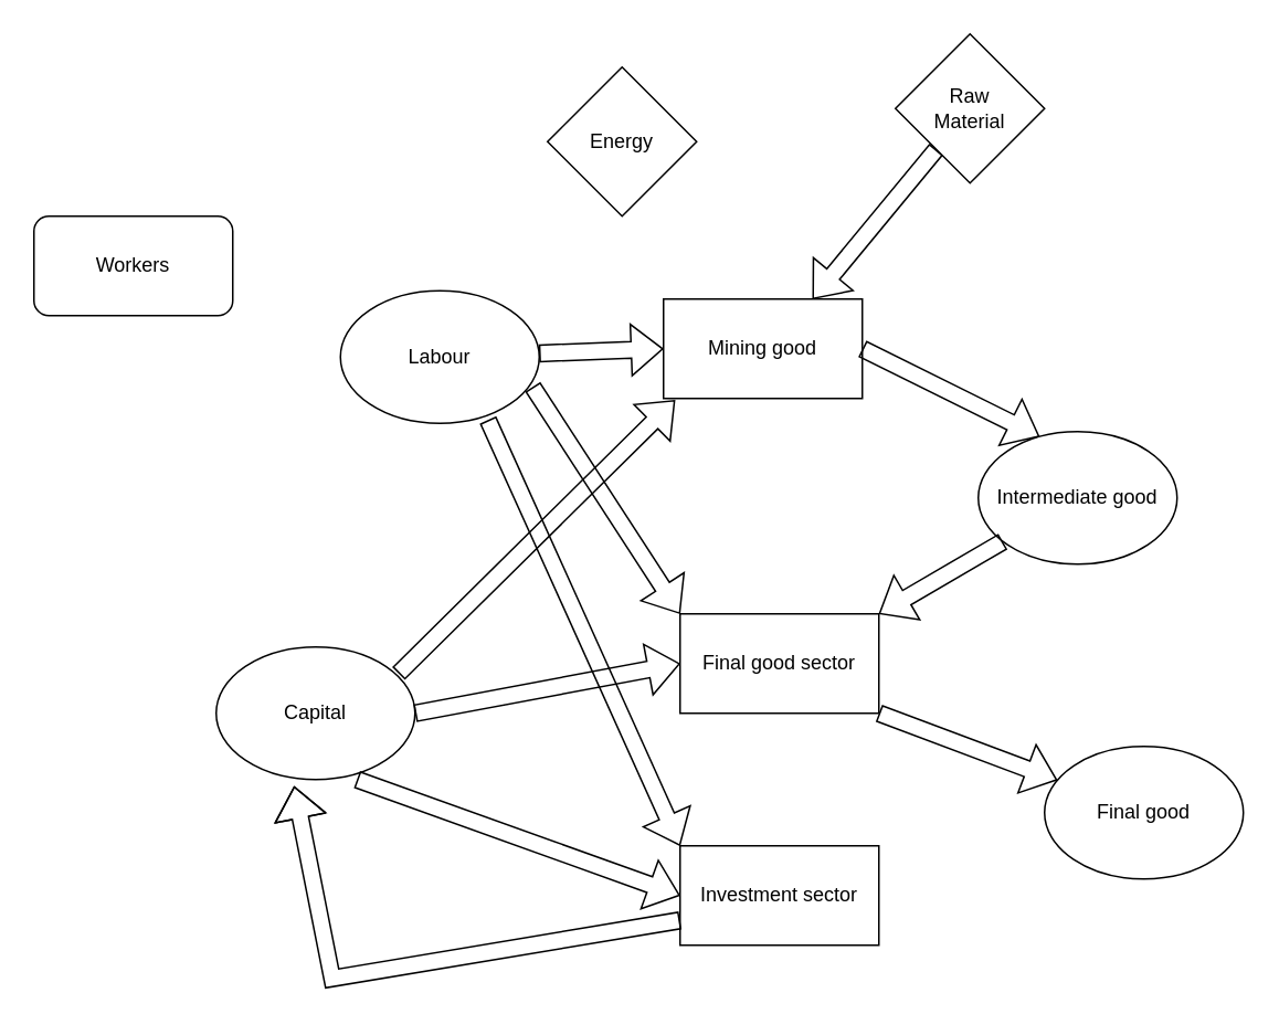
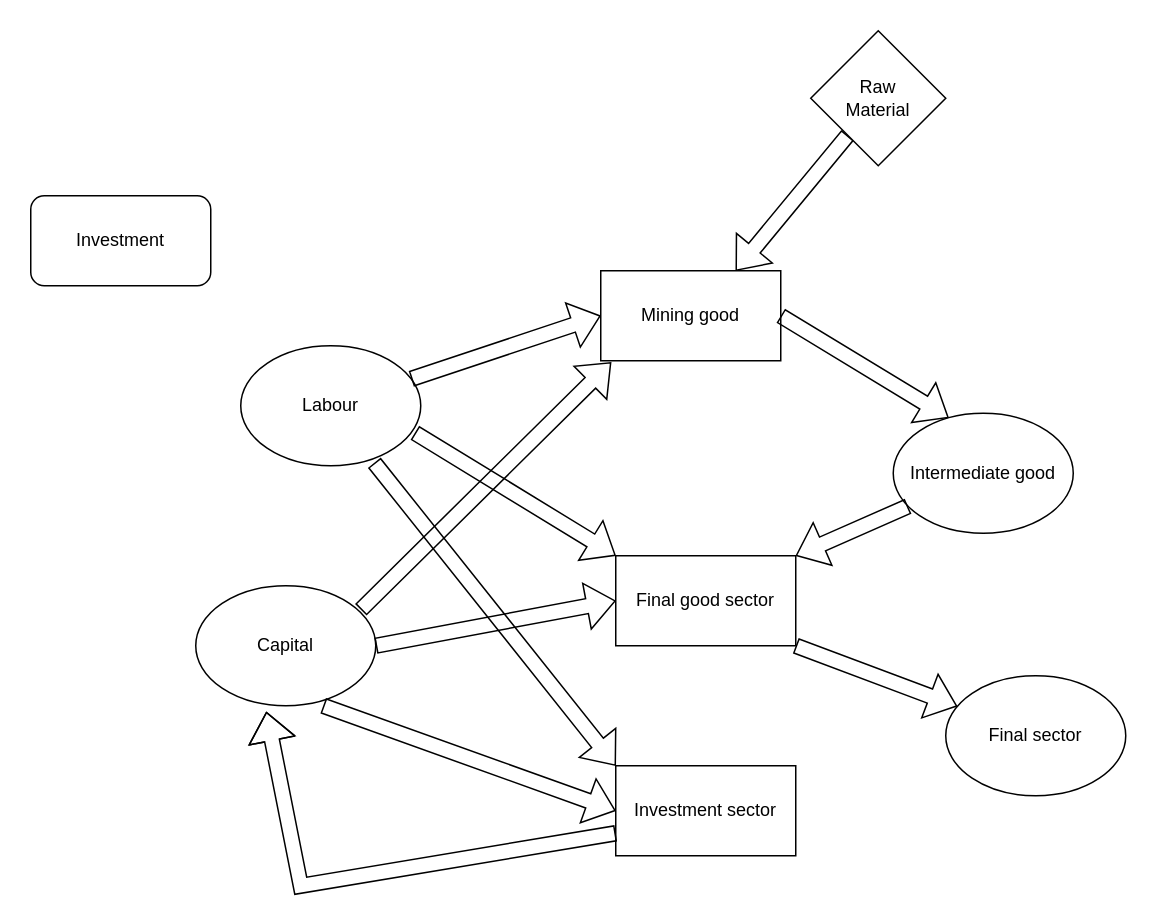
  <mxCell id="0" />
  <mxCell id="1" parent="0" />
- <mxCell id="2" value="Workers" style="rounded=1;whiteSpace=wrap;html=1;" vertex="1" parent="1"><mxGeometry x="20" y="130" width="120" height="60" as="geometry" /></mxCell>
- <mxCell id="3" value="Labour" style="ellipse;whiteSpace=wrap;html=1;" vertex="1" parent="1"><mxGeometry x="205" y="175" width="120" height="80" as="geometry" /></mxCell>
+ <mxCell id="2" value="Investment" style="rounded=1;whiteSpace=wrap;html=1;" vertex="1" parent="1"><mxGeometry x="20" y="130" width="120" height="60" as="geometry" /></mxCell>
+ <mxCell id="3" value="Labour" style="ellipse;whiteSpace=wrap;html=1;" vertex="1" parent="1"><mxGeometry x="160" y="230" width="120" height="80" as="geometry" /></mxCell>
  <mxCell id="4" value="&lt;div&gt;Capital&lt;/div&gt;" style="ellipse;whiteSpace=wrap;html=1;" vertex="1" parent="1"><mxGeometry x="130" y="390" width="120" height="80" as="geometry" /></mxCell>
- <mxCell id="5" value="Intermediate good" style="ellipse;whiteSpace=wrap;html=1;" vertex="1" parent="1"><mxGeometry x="590" y="260" width="120" height="80" as="geometry" /></mxCell>
- <mxCell id="6" value="&lt;div&gt;Final good&lt;/div&gt;" style="ellipse;whiteSpace=wrap;html=1;" vertex="1" parent="1"><mxGeometry x="630" y="450" width="120" height="80" as="geometry" /></mxCell>
+ <mxCell id="5" value="Intermediate good" style="ellipse;whiteSpace=wrap;html=1;" vertex="1" parent="1"><mxGeometry x="595" y="275" width="120" height="80" as="geometry" /></mxCell>
+ <mxCell id="6" value="&lt;div&gt;Final sector&lt;/div&gt;" style="ellipse;whiteSpace=wrap;html=1;" vertex="1" parent="1"><mxGeometry x="630" y="450" width="120" height="80" as="geometry" /></mxCell>
  <mxCell id="7" value="Mining good" style="rounded=0;whiteSpace=wrap;html=1;" vertex="1" parent="1"><mxGeometry x="400" y="180" width="120" height="60" as="geometry" /></mxCell>
  <mxCell id="8" value="" style="shape=flexArrow;endArrow=classic;html=1;rounded=0;entryX=0.75;entryY=0;entryDx=0;entryDy=0;" edge="1" parent="1" source="22" target="7"><mxGeometry width="50" height="50" relative="1" as="geometry"><mxPoint x="563.96" y="121.04" as="sourcePoint" /><mxPoint x="480" y="340" as="targetPoint" /></mxGeometry></mxCell>
  <mxCell id="9" value="" style="shape=flexArrow;endArrow=classic;html=1;rounded=0;entryX=0;entryY=0.5;entryDx=0;entryDy=0;" edge="1" parent="1" source="3" target="7"><mxGeometry width="50" height="50" relative="1" as="geometry"><mxPoint x="330" y="190" as="sourcePoint" /><mxPoint x="380" y="140" as="targetPoint" /></mxGeometry></mxCell>
  <mxCell id="10" value="" style="shape=flexArrow;endArrow=classic;html=1;rounded=0;exitX=0.917;exitY=0.2;exitDx=0;exitDy=0;exitPerimeter=0;entryX=0.058;entryY=1.017;entryDx=0;entryDy=0;entryPerimeter=0;" edge="1" parent="1" source="4" target="7"><mxGeometry width="50" height="50" relative="1" as="geometry"><mxPoint x="430" y="390" as="sourcePoint" /><mxPoint x="480" y="340" as="targetPoint" /></mxGeometry></mxCell>
  <mxCell id="11" value="Investment sector" style="rounded=0;whiteSpace=wrap;html=1;" vertex="1" parent="1"><mxGeometry x="410" y="510" width="120" height="60" as="geometry" /></mxCell>
  <mxCell id="12" value="Final good sector" style="rounded=0;whiteSpace=wrap;html=1;" vertex="1" parent="1"><mxGeometry x="410" y="370" width="120" height="60" as="geometry" /></mxCell>
  <mxCell id="13" value="" style="shape=flexArrow;endArrow=classic;html=1;rounded=0;exitX=1;exitY=0.5;exitDx=0;exitDy=0;entryX=0.308;entryY=0.038;entryDx=0;entryDy=0;entryPerimeter=0;" edge="1" parent="1" source="7" target="5"><mxGeometry width="50" height="50" relative="1" as="geometry"><mxPoint x="550" y="260" as="sourcePoint" /><mxPoint x="600" y="210" as="targetPoint" /></mxGeometry></mxCell>
  <mxCell id="14" value="" style="shape=flexArrow;endArrow=classic;html=1;rounded=0;entryX=1;entryY=0;entryDx=0;entryDy=0;" edge="1" parent="1" source="5" target="12"><mxGeometry width="50" height="50" relative="1" as="geometry"><mxPoint x="530" y="370" as="sourcePoint" /><mxPoint x="570" y="310" as="targetPoint" /></mxGeometry></mxCell>
  <mxCell id="15" value="" style="shape=flexArrow;endArrow=classic;html=1;rounded=0;exitX=0.967;exitY=0.725;exitDx=0;exitDy=0;exitPerimeter=0;entryX=0;entryY=0;entryDx=0;entryDy=0;" edge="1" parent="1" source="3" target="12"><mxGeometry width="50" height="50" relative="1" as="geometry"><mxPoint x="430" y="390" as="sourcePoint" /><mxPoint x="480" y="340" as="targetPoint" /></mxGeometry></mxCell>
  <mxCell id="16" value="" style="shape=flexArrow;endArrow=classic;html=1;rounded=0;exitX=1;exitY=0.5;exitDx=0;exitDy=0;entryX=0;entryY=0.5;entryDx=0;entryDy=0;" edge="1" parent="1" source="4" target="12"><mxGeometry width="50" height="50" relative="1" as="geometry"><mxPoint x="430" y="390" as="sourcePoint" /><mxPoint x="480" y="340" as="targetPoint" /></mxGeometry></mxCell>
  <mxCell id="17" value="" style="shape=flexArrow;endArrow=classic;html=1;rounded=0;exitX=1;exitY=1;exitDx=0;exitDy=0;" edge="1" parent="1" source="12" target="6"><mxGeometry width="50" height="50" relative="1" as="geometry"><mxPoint x="560" y="500" as="sourcePoint" /><mxPoint x="610" y="450" as="targetPoint" /></mxGeometry></mxCell>
  <mxCell id="18" value="" style="shape=flexArrow;endArrow=classic;html=1;rounded=0;exitX=0.742;exitY=0.975;exitDx=0;exitDy=0;exitPerimeter=0;entryX=0;entryY=0;entryDx=0;entryDy=0;" edge="1" parent="1" source="3" target="11"><mxGeometry width="50" height="50" relative="1" as="geometry"><mxPoint x="430" y="390" as="sourcePoint" /><mxPoint x="480" y="340" as="targetPoint" /></mxGeometry></mxCell>
  <mxCell id="19" value="" style="shape=flexArrow;endArrow=classic;html=1;rounded=0;exitX=0.708;exitY=1;exitDx=0;exitDy=0;exitPerimeter=0;entryX=0;entryY=0.5;entryDx=0;entryDy=0;" edge="1" parent="1" source="4" target="11"><mxGeometry width="50" height="50" relative="1" as="geometry"><mxPoint x="430" y="390" as="sourcePoint" /><mxPoint x="480" y="340" as="targetPoint" /></mxGeometry></mxCell>
  <mxCell id="20" value="" style="shape=flexArrow;endArrow=classic;html=1;rounded=0;exitX=0;exitY=0.75;exitDx=0;exitDy=0;entryX=0.392;entryY=1.05;entryDx=0;entryDy=0;entryPerimeter=0;" edge="1" parent="1" source="11" target="4"><mxGeometry width="50" height="50" relative="1" as="geometry"><mxPoint x="430" y="390" as="sourcePoint" /><mxPoint x="480" y="340" as="targetPoint" /><Array as="points"><mxPoint x="200" y="590" /></Array></mxGeometry></mxCell>
- <mxCell id="21" value="Energy" style="rhombus;whiteSpace=wrap;html=1;shadow=0;gradientColor=none;" vertex="1" parent="1"><mxGeometry x="330" y="40" width="90" height="90" as="geometry" /></mxCell>
  <mxCell id="22" value="&lt;div&gt;Raw&lt;/div&gt;&lt;div&gt;Material&lt;/div&gt;" style="rhombus;whiteSpace=wrap;html=1;shadow=0;gradientColor=none;" vertex="1" parent="1"><mxGeometry x="540" y="20" width="90" height="90" as="geometry" /></mxCell>
